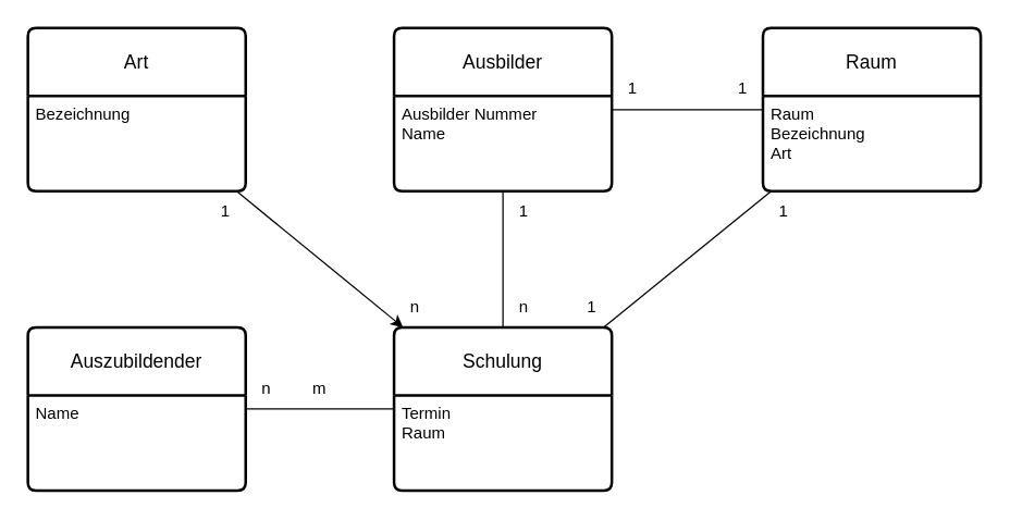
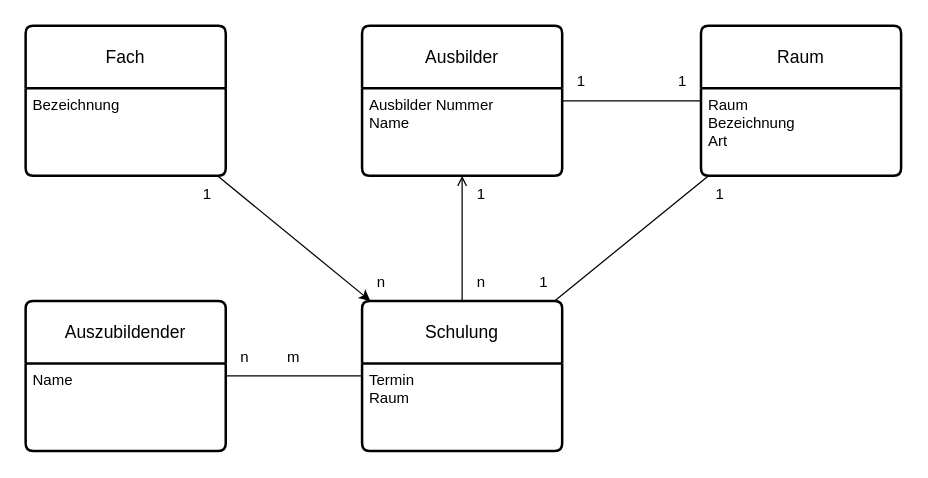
  <mxCell id="0" />
  <mxCell id="1" parent="0" />
  <mxCell id="2" value="Schulung" style="swimlane;childLayout=stackLayout;horizontal=1;startSize=50;horizontalStack=0;rounded=1;fontSize=14;fontStyle=0;strokeWidth=2;resizeParent=0;resizeLast=1;shadow=0;dashed=0;align=center;arcSize=4;whiteSpace=wrap;html=1;" vertex="1" parent="1"><mxGeometry x="289" y="240" width="160" height="120" as="geometry" /></mxCell>
  <mxCell id="3" value="Termin&lt;br&gt;Raum" style="align=left;strokeColor=none;fillColor=none;spacingLeft=4;fontSize=12;verticalAlign=top;resizable=0;rotatable=0;part=1;html=1;" vertex="1" parent="2"><mxGeometry y="50" width="160" height="70" as="geometry" /></mxCell>
- <mxCell id="4" value="Art" style="swimlane;childLayout=stackLayout;horizontal=1;startSize=50;horizontalStack=0;rounded=1;fontSize=14;fontStyle=0;strokeWidth=2;resizeParent=0;resizeLast=1;shadow=0;dashed=0;align=center;arcSize=4;whiteSpace=wrap;html=1;" vertex="1" parent="1"><mxGeometry x="20" y="20" width="160" height="120" as="geometry" /></mxCell>
+ <mxCell id="4" value="Fach" style="swimlane;childLayout=stackLayout;horizontal=1;startSize=50;horizontalStack=0;rounded=1;fontSize=14;fontStyle=0;strokeWidth=2;resizeParent=0;resizeLast=1;shadow=0;dashed=0;align=center;arcSize=4;whiteSpace=wrap;html=1;" vertex="1" parent="1"><mxGeometry x="20" y="20" width="160" height="120" as="geometry" /></mxCell>
  <mxCell id="5" value="Bezeichnung" style="align=left;strokeColor=none;fillColor=none;spacingLeft=4;fontSize=12;verticalAlign=top;resizable=0;rotatable=0;part=1;html=1;" vertex="1" parent="4"><mxGeometry y="50" width="160" height="70" as="geometry" /></mxCell>
- <mxCell id="6" value="" style="endArrow=none;html=1;rounded=0;" edge="1" parent="1" source="2" target="23"><mxGeometry relative="1" as="geometry"><mxPoint x="259" y="410" as="sourcePoint" /><mxPoint x="369" y="140" as="targetPoint" /></mxGeometry></mxCell>
+ <mxCell id="6" value="" style="endArrow=open;html=1;rounded=0;" edge="1" parent="1" source="2" target="23"><mxGeometry relative="1" as="geometry"><mxPoint x="259" y="410" as="sourcePoint" /><mxPoint x="369" y="140" as="targetPoint" /></mxGeometry></mxCell>
  <mxCell id="7" value="n" style="text;html=1;align=center;verticalAlign=middle;resizable=0;points=[];autosize=1;strokeColor=none;fillColor=none;" vertex="1" parent="1"><mxGeometry x="369" y="210" width="30" height="30" as="geometry" /></mxCell>
  <mxCell id="8" value="1" style="text;html=1;align=center;verticalAlign=middle;resizable=0;points=[];autosize=1;strokeColor=none;fillColor=none;" vertex="1" parent="1"><mxGeometry x="369" y="140" width="30" height="30" as="geometry" /></mxCell>
  <mxCell id="9" value="" style="endArrow=classic;html=1;rounded=0;" edge="1" parent="1" source="4" target="2"><mxGeometry relative="1" as="geometry"><mxPoint x="160" y="300" as="sourcePoint" /><mxPoint x="320" y="300" as="targetPoint" /></mxGeometry></mxCell>
  <mxCell id="10" value="1" style="text;html=1;align=center;verticalAlign=middle;resizable=0;points=[];autosize=1;strokeColor=none;fillColor=none;" vertex="1" parent="1"><mxGeometry x="150" y="140" width="30" height="30" as="geometry" /></mxCell>
  <mxCell id="11" value="n" style="text;html=1;align=center;verticalAlign=middle;resizable=0;points=[];autosize=1;strokeColor=none;fillColor=none;" vertex="1" parent="1"><mxGeometry x="289" y="210" width="30" height="30" as="geometry" /></mxCell>
  <mxCell id="12" value="" style="endArrow=none;html=1;rounded=0;" edge="1" parent="1" source="25" target="2"><mxGeometry relative="1" as="geometry"><mxPoint x="180" y="300" as="sourcePoint" /><mxPoint x="320" y="200" as="targetPoint" /></mxGeometry></mxCell>
  <mxCell id="13" value="n" style="text;html=1;align=center;verticalAlign=middle;resizable=0;points=[];autosize=1;strokeColor=none;fillColor=none;" vertex="1" parent="1"><mxGeometry x="180" y="270" width="30" height="30" as="geometry" /></mxCell>
  <mxCell id="14" value="m" style="text;html=1;align=center;verticalAlign=middle;resizable=0;points=[];autosize=1;strokeColor=none;fillColor=none;" vertex="1" parent="1"><mxGeometry x="219" y="270" width="30" height="30" as="geometry" /></mxCell>
  <mxCell id="15" value="Raum" style="swimlane;childLayout=stackLayout;horizontal=1;startSize=50;horizontalStack=0;rounded=1;fontSize=14;fontStyle=0;strokeWidth=2;resizeParent=0;resizeLast=1;shadow=0;dashed=0;align=center;arcSize=4;whiteSpace=wrap;html=1;" vertex="1" parent="1"><mxGeometry x="560" y="20" width="160" height="120" as="geometry" /></mxCell>
  <mxCell id="16" value="Raum&lt;br&gt;Bezeichnung&lt;br&gt;Art" style="align=left;strokeColor=none;fillColor=none;spacingLeft=4;fontSize=12;verticalAlign=top;resizable=0;rotatable=0;part=1;html=1;" vertex="1" parent="15"><mxGeometry y="50" width="160" height="70" as="geometry" /></mxCell>
  <mxCell id="17" value="" style="endArrow=none;html=1;rounded=0;" edge="1" parent="1" source="2" target="15"><mxGeometry relative="1" as="geometry"><mxPoint x="440" y="180" as="sourcePoint" /><mxPoint x="600" y="180" as="targetPoint" /></mxGeometry></mxCell>
  <mxCell id="18" value="1" style="text;html=1;align=center;verticalAlign=middle;resizable=0;points=[];autosize=1;strokeColor=none;fillColor=none;" vertex="1" parent="1"><mxGeometry x="449" y="50" width="30" height="30" as="geometry" /></mxCell>
  <mxCell id="19" value="1" style="text;html=1;align=center;verticalAlign=middle;resizable=0;points=[];autosize=1;strokeColor=none;fillColor=none;" vertex="1" parent="1"><mxGeometry x="530" y="50" width="30" height="30" as="geometry" /></mxCell>
  <mxCell id="20" value="" style="endArrow=none;html=1;rounded=0;" edge="1" parent="1" source="23" target="15"><mxGeometry relative="1" as="geometry"><mxPoint x="449" y="80" as="sourcePoint" /><mxPoint x="630" y="370" as="targetPoint" /></mxGeometry></mxCell>
  <mxCell id="21" value="1" style="text;html=1;align=center;verticalAlign=middle;resizable=0;points=[];autosize=1;strokeColor=none;fillColor=none;" vertex="1" parent="1"><mxGeometry x="560" y="140" width="30" height="30" as="geometry" /></mxCell>
  <mxCell id="22" value="1" style="text;html=1;align=center;verticalAlign=middle;resizable=0;points=[];autosize=1;strokeColor=none;fillColor=none;" vertex="1" parent="1"><mxGeometry x="419" y="210" width="30" height="30" as="geometry" /></mxCell>
  <mxCell id="23" value="Ausbilder" style="swimlane;childLayout=stackLayout;horizontal=1;startSize=50;horizontalStack=0;rounded=1;fontSize=14;fontStyle=0;strokeWidth=2;resizeParent=0;resizeLast=1;shadow=0;dashed=0;align=center;arcSize=4;whiteSpace=wrap;html=1;" vertex="1" parent="1"><mxGeometry x="289" y="20" width="160" height="120" as="geometry" /></mxCell>
  <mxCell id="24" value="Ausbilder Nummer&lt;br&gt;Name" style="align=left;strokeColor=none;fillColor=none;spacingLeft=4;fontSize=12;verticalAlign=top;resizable=0;rotatable=0;part=1;html=1;" vertex="1" parent="23"><mxGeometry y="50" width="160" height="70" as="geometry" /></mxCell>
  <mxCell id="25" value="Auszubildender" style="swimlane;childLayout=stackLayout;horizontal=1;startSize=50;horizontalStack=0;rounded=1;fontSize=14;fontStyle=0;strokeWidth=2;resizeParent=0;resizeLast=1;shadow=0;dashed=0;align=center;arcSize=4;whiteSpace=wrap;html=1;" vertex="1" parent="1"><mxGeometry x="20" y="240" width="160" height="120" as="geometry" /></mxCell>
  <mxCell id="26" value="Name" style="align=left;strokeColor=none;fillColor=none;spacingLeft=4;fontSize=12;verticalAlign=top;resizable=0;rotatable=0;part=1;html=1;" vertex="1" parent="25"><mxGeometry y="50" width="160" height="70" as="geometry" /></mxCell>
